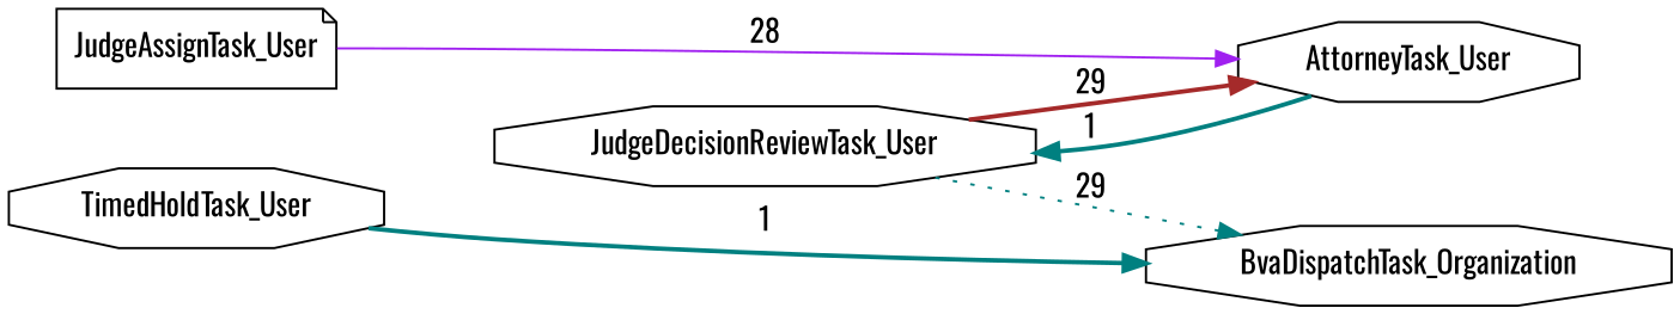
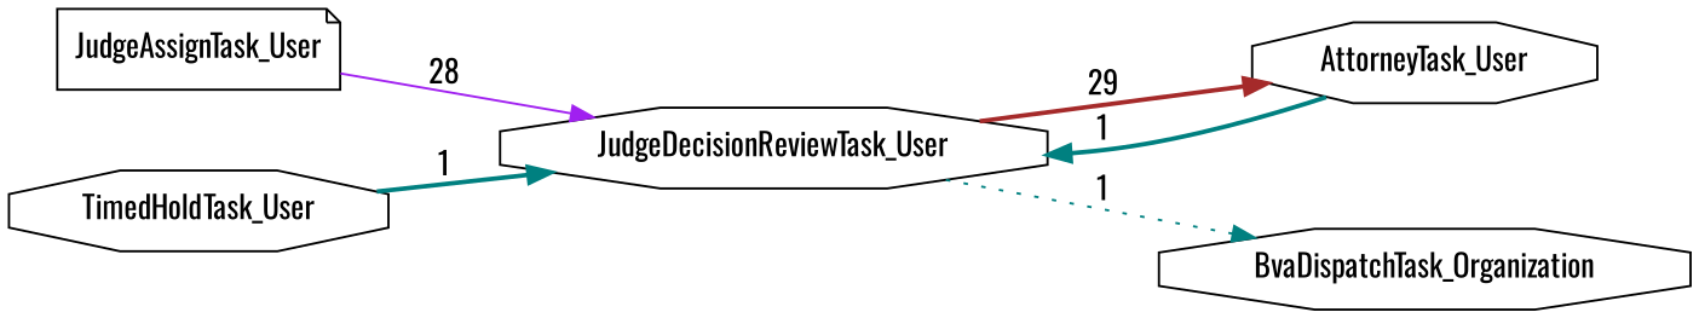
  digraph {
    fontname=Oswald
    rankdir=LR
    node [fontname=Oswald shape=octagon]
    edge [color=teal fontname=Oswald style=bold]
    JudgeDecisionReviewTask_User
    AttorneyTask_User
    BvaDispatchTask_Organization
    JudgeAssignTask_User [shape=note]
    TimedHoldTask_User
    JudgeDecisionReviewTask_User -> AttorneyTask_User [color=brown label=29]
-   JudgeDecisionReviewTask_User -> BvaDispatchTask_Organization [label=29 style=dotted]
+   JudgeDecisionReviewTask_User -> BvaDispatchTask_Organization [label=1 style=dotted]
    AttorneyTask_User -> JudgeDecisionReviewTask_User [label=1]
-   JudgeAssignTask_User -> AttorneyTask_User [color=purple label=28 style=solid]
-   TimedHoldTask_User -> BvaDispatchTask_Organization [label=1]
+   JudgeAssignTask_User -> JudgeDecisionReviewTask_User [color=purple label=28 style=solid]
+   TimedHoldTask_User -> JudgeDecisionReviewTask_User [label=1]
  }
